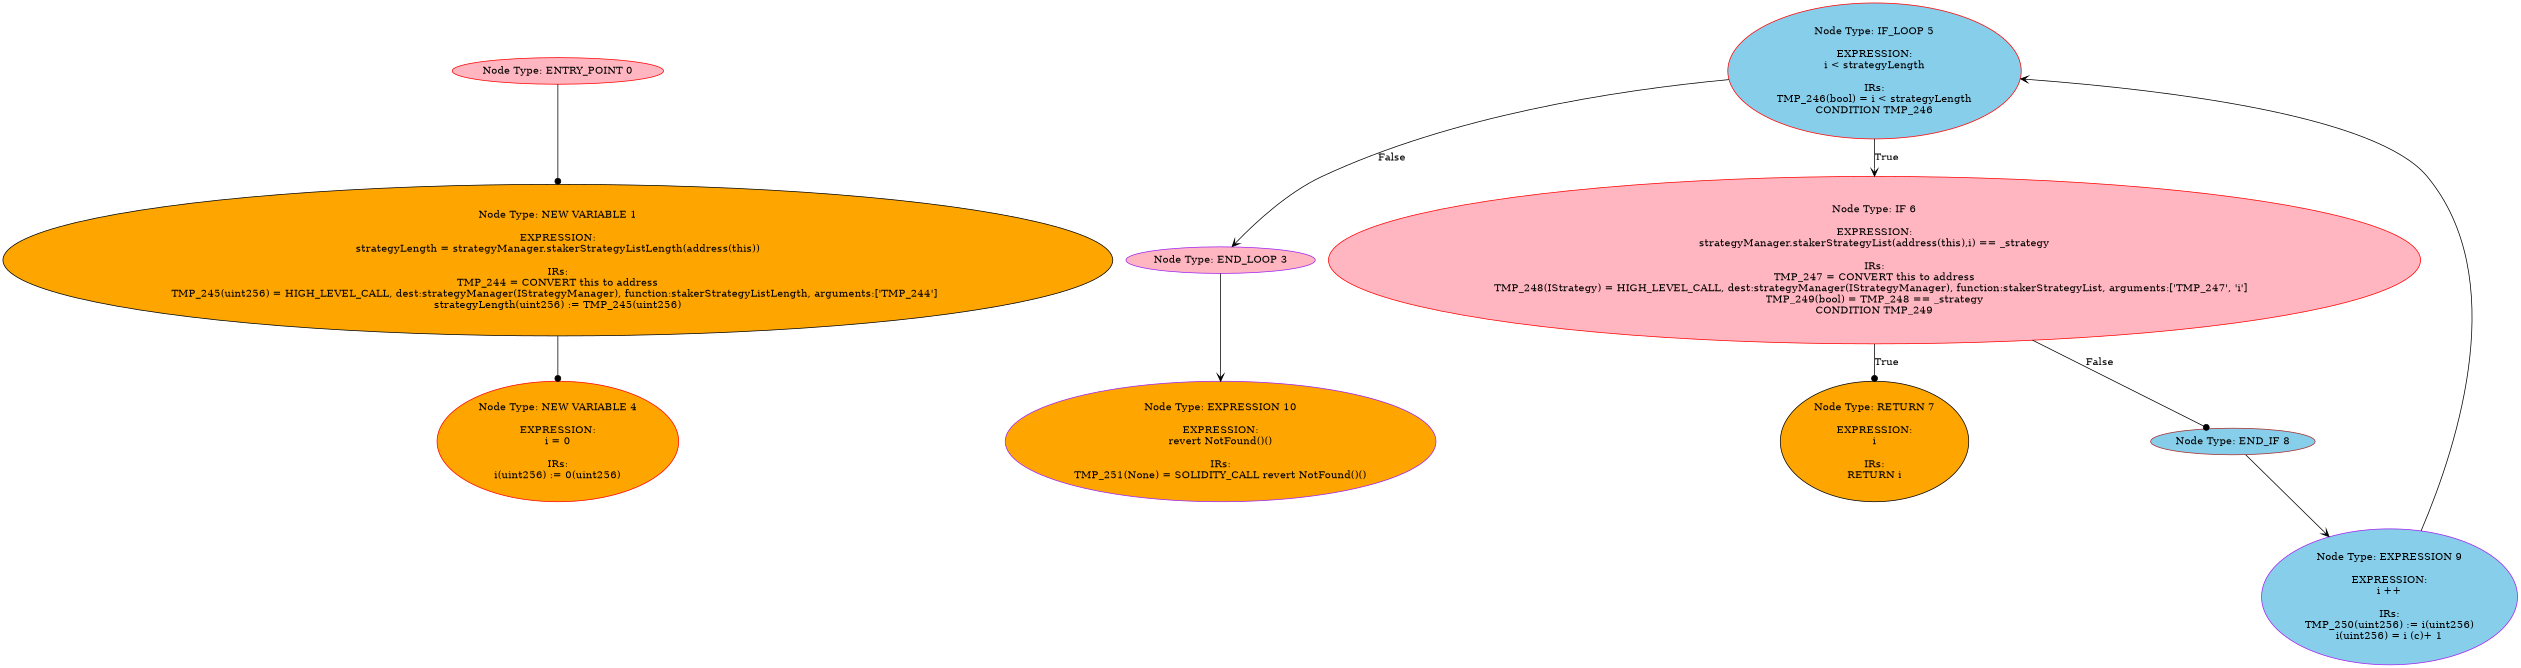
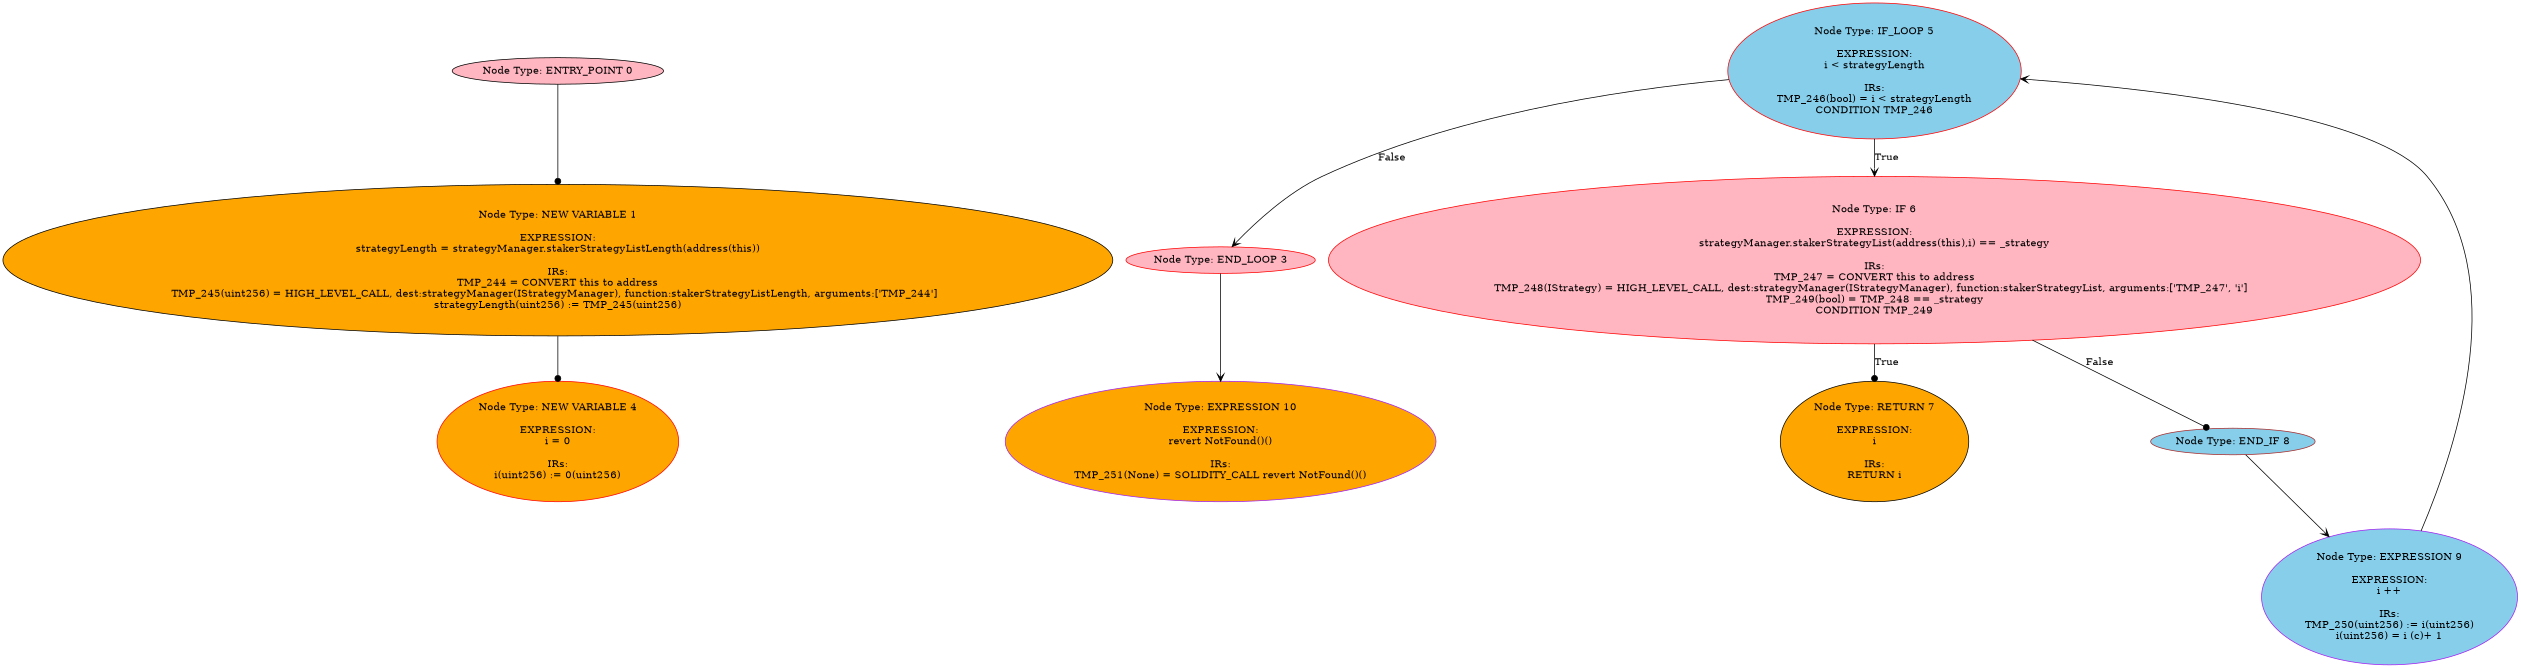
  digraph {
    node [color=red fillcolor=orange style=filled]
    edge [arrowhead=vee]
-   n1 [fillcolor=lightpink label="Node Type: ENTRY_POINT 0\n"]
+   n1 [color=black fillcolor=lightpink label="Node Type: ENTRY_POINT 0\n"]
    n2 [color=black label="Node Type: NEW VARIABLE 1\n\nEXPRESSION:\nstrategyLength = strategyManager.stakerStrategyListLength(address(this))\n\nIRs:\nTMP_244 = CONVERT this to address\nTMP_245(uint256) = HIGH_LEVEL_CALL, dest:strategyManager(IStrategyManager), function:stakerStrategyListLength, arguments:['TMP_244']  \nstrategyLength(uint256) := TMP_245(uint256)"]
    n3 [label="Node Type: NEW VARIABLE 4\n\nEXPRESSION:\ni = 0\n\nIRs:\ni(uint256) := 0(uint256)"]
    n4 [fillcolor=skyblue label="Node Type: IF_LOOP 5\n\nEXPRESSION:\ni < strategyLength\n\nIRs:\nTMP_246(bool) = i < strategyLength\nCONDITION TMP_246"]
-   n5 [color=purple fillcolor=lightpink label="Node Type: END_LOOP 3\n"]
+   n5 [fillcolor=lightpink label="Node Type: END_LOOP 3\n"]
    n6 [fillcolor=lightpink label="Node Type: IF 6\n\nEXPRESSION:\nstrategyManager.stakerStrategyList(address(this),i) == _strategy\n\nIRs:\nTMP_247 = CONVERT this to address\nTMP_248(IStrategy) = HIGH_LEVEL_CALL, dest:strategyManager(IStrategyManager), function:stakerStrategyList, arguments:['TMP_247', 'i']  \nTMP_249(bool) = TMP_248 == _strategy\nCONDITION TMP_249"]
    n7 [color=purple label="Node Type: EXPRESSION 10\n\nEXPRESSION:\nrevert NotFound()()\n\nIRs:\nTMP_251(None) = SOLIDITY_CALL revert NotFound()()"]
    n8 [color=black label="Node Type: RETURN 7\n\nEXPRESSION:\ni\n\nIRs:\nRETURN i"]
    n9 [color=brown fillcolor=skyblue label="Node Type: END_IF 8\n"]
    n10 [color=purple fillcolor=skyblue label="Node Type: EXPRESSION 9\n\nEXPRESSION:\ni ++\n\nIRs:\nTMP_250(uint256) := i(uint256)\ni(uint256) = i (c)+ 1"]
    n1 -> n2 [arrowhead=dot]
    n2 -> n3 [arrowhead=dot]
    n4 -> n5 [label=False]
    n4 -> n6 [label=True]
    n5 -> n7
    n6 -> n8 [arrowhead=dot label=True]
    n6 -> n9 [arrowhead=dot label=False]
    n9 -> n10
    n10 -> n4
  }
